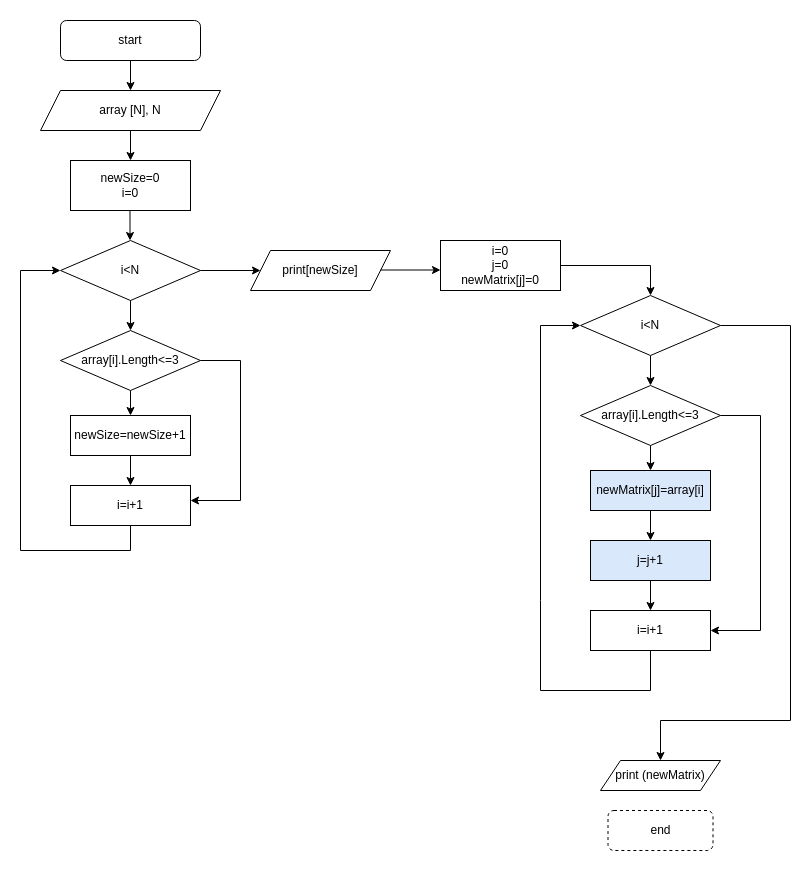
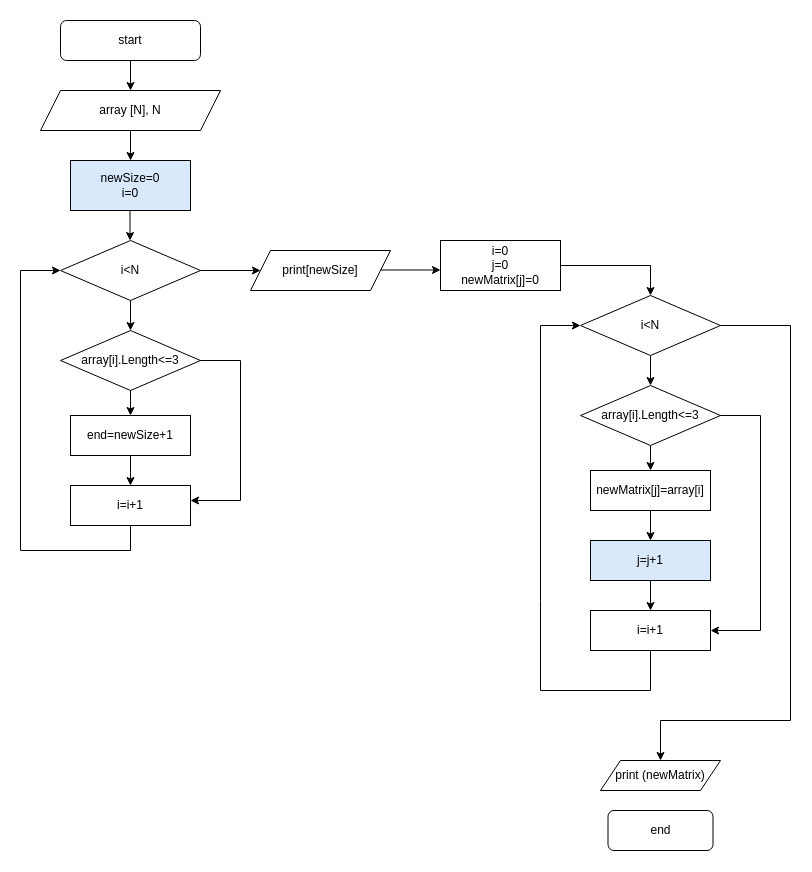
  <mxCell id="0" />
  <mxCell id="1" parent="0" />
  <mxCell id="2" value="start" style="rounded=1;whiteSpace=wrap;html=1;" parent="1" vertex="1"><mxGeometry x="60" y="20" width="140" height="40" as="geometry" /></mxCell>
  <mxCell id="3" value="" style="endArrow=classic;html=1;rounded=0;" parent="1" edge="1"><mxGeometry width="50" height="50" relative="1" as="geometry"><mxPoint x="130" y="60" as="sourcePoint" /><mxPoint x="130" y="90" as="targetPoint" /></mxGeometry></mxCell>
  <mxCell id="4" value="array [N],&amp;nbsp;N" style="shape=parallelogram;perimeter=parallelogramPerimeter;whiteSpace=wrap;html=1;fixedSize=1;" parent="1" vertex="1"><mxGeometry x="40" y="90" width="180" height="40" as="geometry" /></mxCell>
  <mxCell id="5" value="" style="endArrow=classic;html=1;rounded=0;exitX=0.5;exitY=1;exitDx=0;exitDy=0;" parent="1" source="4" edge="1"><mxGeometry width="50" height="50" relative="1" as="geometry"><mxPoint x="100" y="300" as="sourcePoint" /><mxPoint x="130" y="160" as="targetPoint" /></mxGeometry></mxCell>
  <mxCell id="6" value="i&amp;lt;N" style="rhombus;whiteSpace=wrap;html=1;" parent="1" vertex="1"><mxGeometry x="60" y="240" width="140" height="60" as="geometry" /></mxCell>
  <mxCell id="7" value="" style="endArrow=classic;html=1;rounded=0;exitX=0.5;exitY=1;exitDx=0;exitDy=0;" parent="1" edge="1"><mxGeometry width="50" height="50" relative="1" as="geometry"><mxPoint x="130" y="455" as="sourcePoint" /><mxPoint x="130" y="485" as="targetPoint" /></mxGeometry></mxCell>
  <mxCell id="8" value="i=i+1" style="rounded=0;whiteSpace=wrap;html=1;" parent="1" vertex="1"><mxGeometry x="70" y="485" width="120" height="40" as="geometry" /></mxCell>
  <mxCell id="9" value="" style="endArrow=classic;html=1;rounded=0;exitX=0.5;exitY=1;exitDx=0;exitDy=0;entryX=0;entryY=0.5;entryDx=0;entryDy=0;" parent="1" source="8" target="6" edge="1"><mxGeometry width="50" height="50" relative="1" as="geometry"><mxPoint x="100" y="540" as="sourcePoint" /><mxPoint x="60" y="360" as="targetPoint" /><Array as="points"><mxPoint x="130" y="550" /><mxPoint x="20" y="550" /><mxPoint x="20" y="270" /></Array></mxGeometry></mxCell>
- <mxCell id="10" value="newSize=newSize+1" style="rounded=0;whiteSpace=wrap;html=1;" parent="1" vertex="1"><mxGeometry x="70" y="415" width="120" height="40" as="geometry" /></mxCell>
+ <mxCell id="10" value="end=newSize+1" style="rounded=0;whiteSpace=wrap;html=1;" parent="1" vertex="1"><mxGeometry x="70" y="415" width="120" height="40" as="geometry" /></mxCell>
  <mxCell id="11" value="" style="endArrow=classic;html=1;rounded=0;exitX=0.5;exitY=1;exitDx=0;exitDy=0;entryX=0.5;entryY=0;entryDx=0;entryDy=0;" parent="1" target="10" edge="1"><mxGeometry width="50" height="50" relative="1" as="geometry"><mxPoint x="130" y="390" as="sourcePoint" /><mxPoint x="130" y="410" as="targetPoint" /></mxGeometry></mxCell>
  <mxCell id="12" value="" style="endArrow=classic;html=1;rounded=0;exitX=0.5;exitY=1;exitDx=0;exitDy=0;" parent="1" edge="1"><mxGeometry width="50" height="50" relative="1" as="geometry"><mxPoint x="129.5" y="200" as="sourcePoint" /><mxPoint x="129.5" y="240" as="targetPoint" /></mxGeometry></mxCell>
- <mxCell id="13" value="newSize=0&lt;br style=&quot;border-color: var(--border-color);&quot;&gt;i=0" style="rounded=0;whiteSpace=wrap;html=1;" parent="1" vertex="1"><mxGeometry x="70" y="160" width="120" height="50" as="geometry" /></mxCell>
+ <mxCell id="13" value="newSize=0&lt;br style=&quot;border-color: var(--border-color);&quot;&gt;i=0" style="rounded=0;whiteSpace=wrap;html=1;fillColor=#dae8fc;" parent="1" vertex="1"><mxGeometry x="70" y="160" width="120" height="50" as="geometry" /></mxCell>
  <mxCell id="14" value="array[i].Length&amp;lt;=3" style="rhombus;whiteSpace=wrap;html=1;" parent="1" vertex="1"><mxGeometry x="60" y="330" width="140" height="60" as="geometry" /></mxCell>
  <mxCell id="15" value="" style="endArrow=classic;html=1;rounded=0;exitX=0.5;exitY=1;exitDx=0;exitDy=0;entryX=0.5;entryY=0;entryDx=0;entryDy=0;" parent="1" source="6" target="14" edge="1"><mxGeometry width="50" height="50" relative="1" as="geometry"><mxPoint x="110" y="500" as="sourcePoint" /><mxPoint x="160" y="450" as="targetPoint" /></mxGeometry></mxCell>
  <mxCell id="16" value="" style="endArrow=classic;html=1;rounded=0;exitX=1;exitY=0.5;exitDx=0;exitDy=0;" parent="1" edge="1" source="14"><mxGeometry width="50" height="50" relative="1" as="geometry"><mxPoint x="330" y="360" as="sourcePoint" /><mxPoint x="190" y="500" as="targetPoint" /><Array as="points"><mxPoint x="240" y="360" /><mxPoint x="240" y="500" /></Array></mxGeometry></mxCell>
  <mxCell id="17" value="" style="endArrow=classic;html=1;rounded=0;exitX=1;exitY=0.5;exitDx=0;exitDy=0;" parent="1" source="6" edge="1"><mxGeometry width="50" height="50" relative="1" as="geometry"><mxPoint x="360" y="400" as="sourcePoint" /><mxPoint x="260" y="270" as="targetPoint" /></mxGeometry></mxCell>
  <mxCell id="18" value="i=0&lt;br&gt;j=0&lt;br&gt;newMatrix[j]=0" style="rounded=0;whiteSpace=wrap;html=1;" parent="1" vertex="1"><mxGeometry x="440" y="240" width="120" height="50" as="geometry" /></mxCell>
  <mxCell id="19" value="" style="endArrow=classic;html=1;rounded=0;exitX=1;exitY=0.5;exitDx=0;exitDy=0;entryX=0.5;entryY=0;entryDx=0;entryDy=0;" parent="1" source="18" target="30" edge="1"><mxGeometry width="50" height="50" relative="1" as="geometry"><mxPoint x="520" y="295" as="sourcePoint" /><mxPoint x="610" y="265" as="targetPoint" /><Array as="points"><mxPoint x="650" y="265" /></Array></mxGeometry></mxCell>
- <mxCell id="20" value="end" style="rounded=1;whiteSpace=wrap;html=1;dashed=1;" parent="1" vertex="1"><mxGeometry x="607.5" y="810" width="105" height="40" as="geometry" /></mxCell>
+ <mxCell id="20" value="end" style="rounded=1;whiteSpace=wrap;html=1;" parent="1" vertex="1"><mxGeometry x="607.5" y="810" width="105" height="40" as="geometry" /></mxCell>
  <mxCell id="21" value="print (newMatrix)" style="shape=parallelogram;perimeter=parallelogramPerimeter;whiteSpace=wrap;html=1;fixedSize=1;" parent="1" vertex="1"><mxGeometry x="600" y="760" width="120" height="30" as="geometry" /></mxCell>
  <mxCell id="22" value="array[i].Length&amp;lt;=3" style="rhombus;whiteSpace=wrap;html=1;" vertex="1" parent="1"><mxGeometry x="580" y="385" width="140" height="60" as="geometry" /></mxCell>
  <mxCell id="23" value="" style="endArrow=classic;html=1;rounded=0;exitX=0.5;exitY=1;exitDx=0;exitDy=0;" edge="1" parent="1"><mxGeometry width="50" height="50" relative="1" as="geometry"><mxPoint x="650" y="510" as="sourcePoint" /><mxPoint x="650" y="540" as="targetPoint" /></mxGeometry></mxCell>
  <mxCell id="24" value="j=j+1" style="rounded=0;whiteSpace=wrap;html=1;fillColor=#dae8fc;" vertex="1" parent="1"><mxGeometry x="590" y="540" width="120" height="40" as="geometry" /></mxCell>
- <mxCell id="25" value="newMatrix[j]=array[i]" style="rounded=0;whiteSpace=wrap;html=1;fillColor=#dae8fc;" vertex="1" parent="1"><mxGeometry x="590" y="470" width="120" height="40" as="geometry" /></mxCell>
+ <mxCell id="25" value="newMatrix[j]=array[i]" style="rounded=0;whiteSpace=wrap;html=1;" vertex="1" parent="1"><mxGeometry x="590" y="470" width="120" height="40" as="geometry" /></mxCell>
  <mxCell id="26" value="" style="endArrow=classic;html=1;rounded=0;exitX=0.5;exitY=1;exitDx=0;exitDy=0;entryX=0.5;entryY=0;entryDx=0;entryDy=0;" edge="1" parent="1" target="25"><mxGeometry width="50" height="50" relative="1" as="geometry"><mxPoint x="650" y="445" as="sourcePoint" /><mxPoint x="650" y="465" as="targetPoint" /></mxGeometry></mxCell>
  <mxCell id="27" value="" style="endArrow=classic;html=1;rounded=0;exitX=0.5;exitY=1;exitDx=0;exitDy=0;" edge="1" parent="1"><mxGeometry width="50" height="50" relative="1" as="geometry"><mxPoint x="650" y="580" as="sourcePoint" /><mxPoint x="650" y="610" as="targetPoint" /></mxGeometry></mxCell>
  <mxCell id="28" value="i=i+1" style="rounded=0;whiteSpace=wrap;html=1;" vertex="1" parent="1"><mxGeometry x="590" y="610" width="120" height="40" as="geometry" /></mxCell>
  <mxCell id="29" value="" style="endArrow=classic;html=1;rounded=0;exitX=1;exitY=0.5;exitDx=0;exitDy=0;entryX=1;entryY=0.5;entryDx=0;entryDy=0;" edge="1" parent="1" source="22" target="28"><mxGeometry width="50" height="50" relative="1" as="geometry"><mxPoint x="440" y="515" as="sourcePoint" /><mxPoint x="740" y="635" as="targetPoint" /><Array as="points"><mxPoint x="760" y="415" /><mxPoint x="760" y="630" /></Array></mxGeometry></mxCell>
  <mxCell id="30" value="i&amp;lt;N" style="rhombus;whiteSpace=wrap;html=1;" vertex="1" parent="1"><mxGeometry x="580" y="295" width="140" height="60" as="geometry" /></mxCell>
  <mxCell id="31" value="" style="endArrow=classic;html=1;rounded=0;exitX=0.5;exitY=1;exitDx=0;exitDy=0;entryX=0;entryY=0.5;entryDx=0;entryDy=0;" edge="1" parent="1" target="30" source="28"><mxGeometry width="50" height="50" relative="1" as="geometry"><mxPoint x="650" y="575" as="sourcePoint" /><mxPoint x="580" y="410" as="targetPoint" /><Array as="points"><mxPoint x="650" y="690" /><mxPoint x="540" y="690" /><mxPoint x="540" y="600" /><mxPoint x="540" y="325" /></Array></mxGeometry></mxCell>
  <mxCell id="32" value="" style="endArrow=classic;html=1;rounded=0;exitX=0.5;exitY=1;exitDx=0;exitDy=0;entryX=0.5;entryY=0;entryDx=0;entryDy=0;" edge="1" parent="1" source="30"><mxGeometry width="50" height="50" relative="1" as="geometry"><mxPoint x="630" y="555" as="sourcePoint" /><mxPoint x="650" y="385" as="targetPoint" /></mxGeometry></mxCell>
  <mxCell id="33" value="&lt;span style=&quot;color: rgb(0, 0, 0); font-family: Helvetica; font-size: 12px; font-style: normal; font-variant-ligatures: normal; font-variant-caps: normal; font-weight: 400; letter-spacing: normal; orphans: 2; text-align: center; text-indent: 0px; text-transform: none; widows: 2; word-spacing: 0px; -webkit-text-stroke-width: 0px; background-color: rgb(251, 251, 251); text-decoration-thickness: initial; text-decoration-style: initial; text-decoration-color: initial; float: none; display: inline !important;&quot;&gt;print[newSize]&lt;/span&gt;" style="shape=parallelogram;perimeter=parallelogramPerimeter;whiteSpace=wrap;html=1;fixedSize=1;" vertex="1" parent="1"><mxGeometry x="250" y="250" width="140" height="40" as="geometry" /></mxCell>
  <mxCell id="34" value="" style="endArrow=classic;html=1;rounded=0;exitX=1;exitY=0.5;exitDx=0;exitDy=0;" edge="1" parent="1"><mxGeometry width="50" height="50" relative="1" as="geometry"><mxPoint x="380" y="269.5" as="sourcePoint" /><mxPoint x="440" y="269.5" as="targetPoint" /></mxGeometry></mxCell>
  <mxCell id="35" value="" style="endArrow=classic;html=1;rounded=0;exitX=1;exitY=0.5;exitDx=0;exitDy=0;entryX=0.5;entryY=0;entryDx=0;entryDy=0;" edge="1" parent="1" source="30" target="21"><mxGeometry width="50" height="50" relative="1" as="geometry"><mxPoint x="720" y="330" as="sourcePoint" /><mxPoint x="790" y="740" as="targetPoint" /><Array as="points"><mxPoint x="790" y="325" /><mxPoint x="790" y="720" /><mxPoint x="660" y="720" /></Array></mxGeometry></mxCell>
